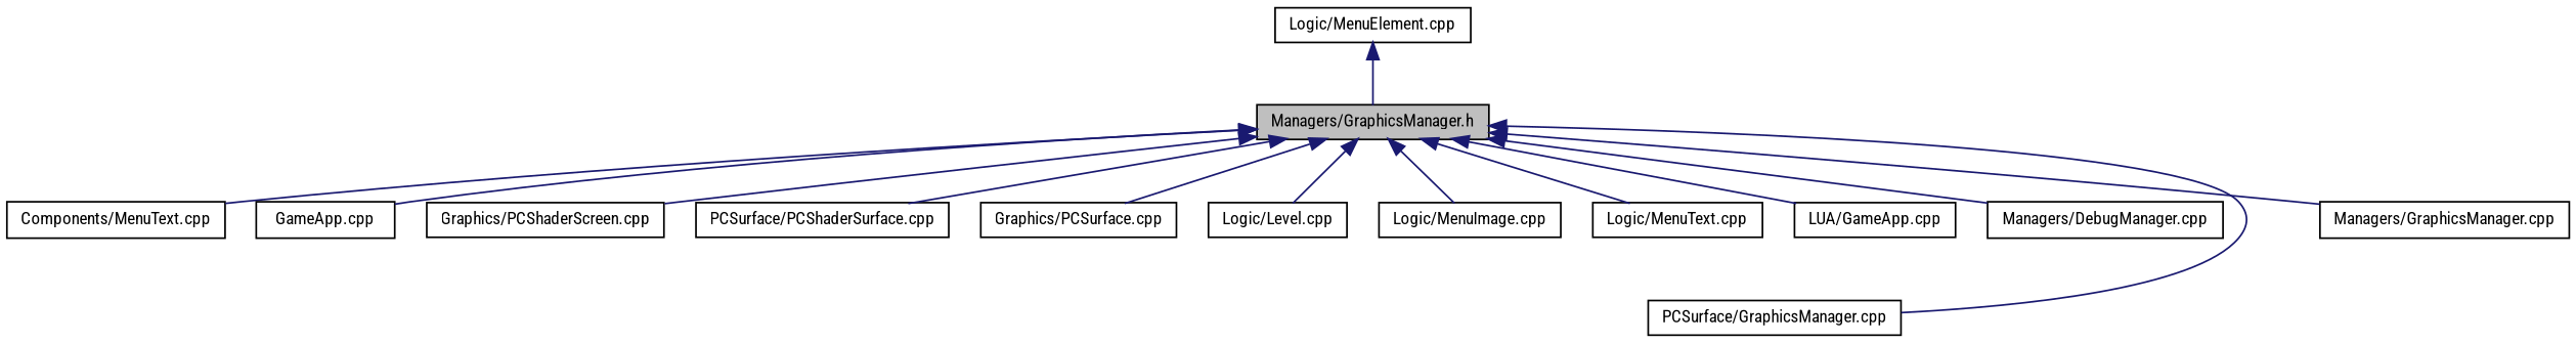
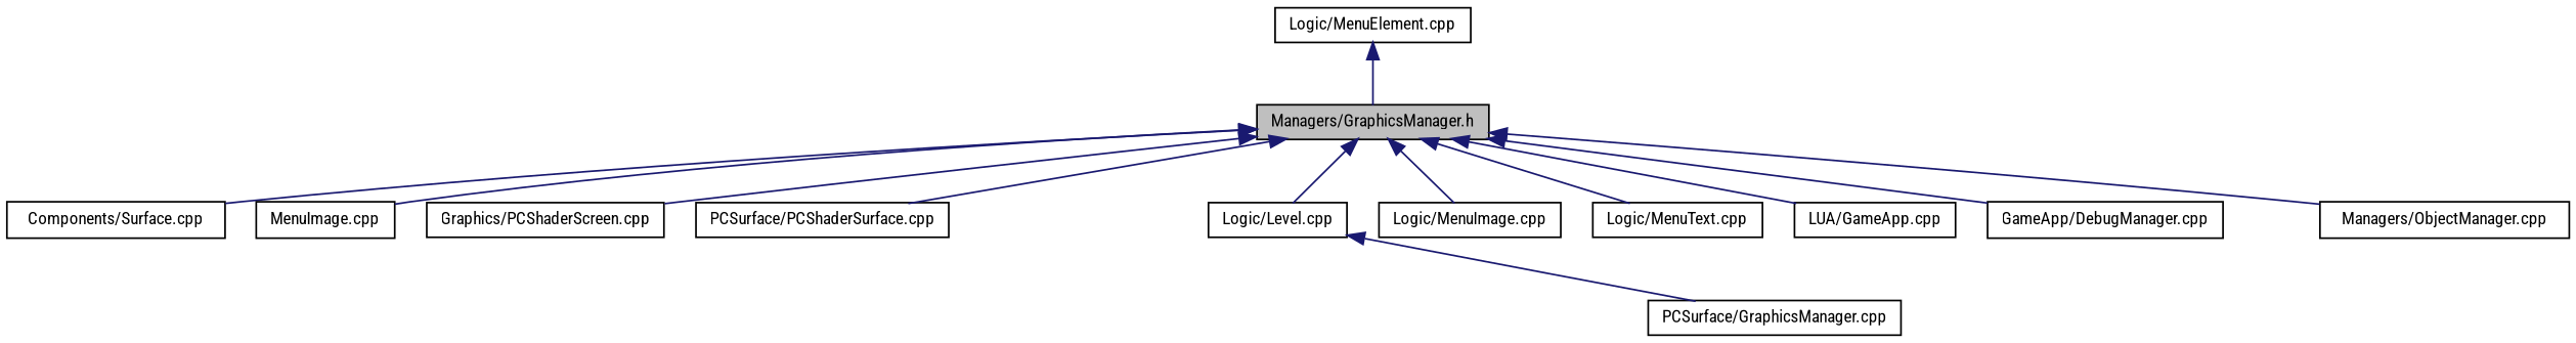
  digraph {
    fontname="Roboto Condensed"
    node [color=black fillcolor=white fontname="Roboto Condensed" fontsize=10 shape=record style=filled]
    edge [color=midnightblue dir=back fontname="Roboto Condensed" fontsize=10 labelfontname=Helvetica labelfontsize=10 style=solid]
    n1 [fillcolor=grey75 fontcolor=black height=0.2 label="Managers/GraphicsManager.h" width=0.4]
-   n2 [height=0.2 label="Components/MenuText.cpp" width=0.4]
-   n3 [height=0.2 label="GameApp.cpp" width=0.4]
+   n2 [height=0.2 label="Components/Surface.cpp" width=0.4]
+   n3 [height=0.2 label="MenuImage.cpp" width=0.4]
    n4 [height=0.2 label="Graphics/PCShaderScreen.cpp" width=0.4]
    n5 [height=0.2 label="PCSurface/PCShaderSurface.cpp" width=0.4]
-   n6 [height=0.2 label="Graphics/PCSurface.cpp" width=0.4]
    n7 [height=0.2 label="Logic/Level.cpp" width=0.4]
    n8 [height=0.2 label="Logic/MenuImage.cpp" width=0.4]
    n9 [height=0.2 label="Logic/MenuText.cpp" width=0.4]
    n10 [height=0.2 label="LUA/GameApp.cpp" width=0.4]
-   n11 [height=0.2 label="Managers/DebugManager.cpp" width=0.4]
+   n11 [height=0.2 label="GameApp/DebugManager.cpp" width=0.4]
    n12 [height=0.2 label="PCSurface/GraphicsManager.cpp" width=0.4]
-   n13 [height=0.2 label="Managers/GraphicsManager.cpp" width=0.4]
+   n13 [height=0.2 label="Managers/ObjectManager.cpp" width=0.4]
    n14 [height=0.2 label="Logic/MenuElement.cpp" width=0.4]
    n1 -> n2
    n1 -> n3
    n1 -> n4
    n1 -> n5
-   n1 -> n6
    n1 -> n7
    n1 -> n8
    n1 -> n9
    n1 -> n10
    n1 -> n11
-   n1 -> n12
+   n7 -> n12
    n1 -> n13
    n14 -> n1
  }
